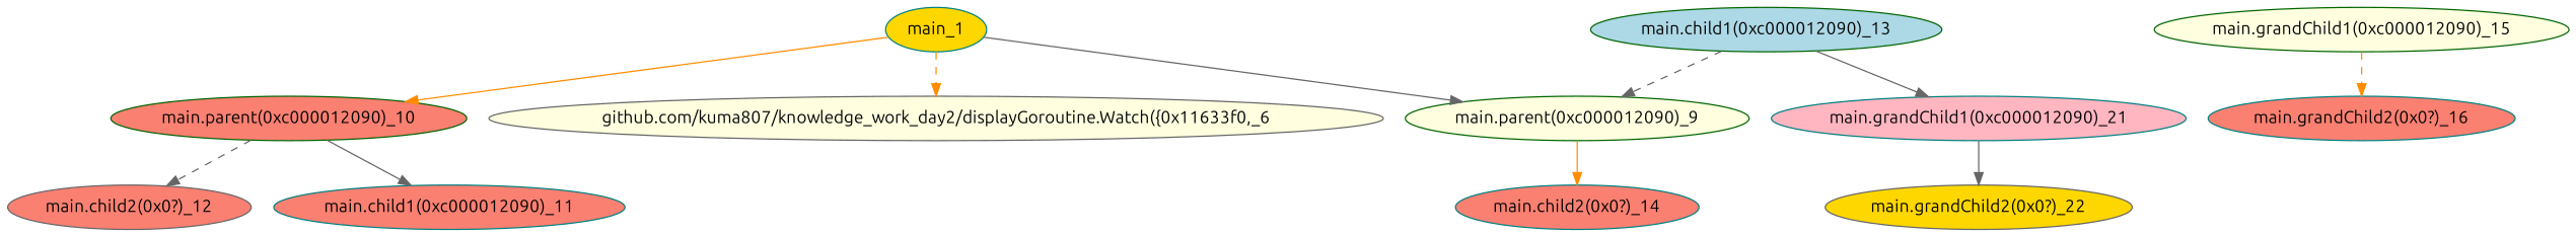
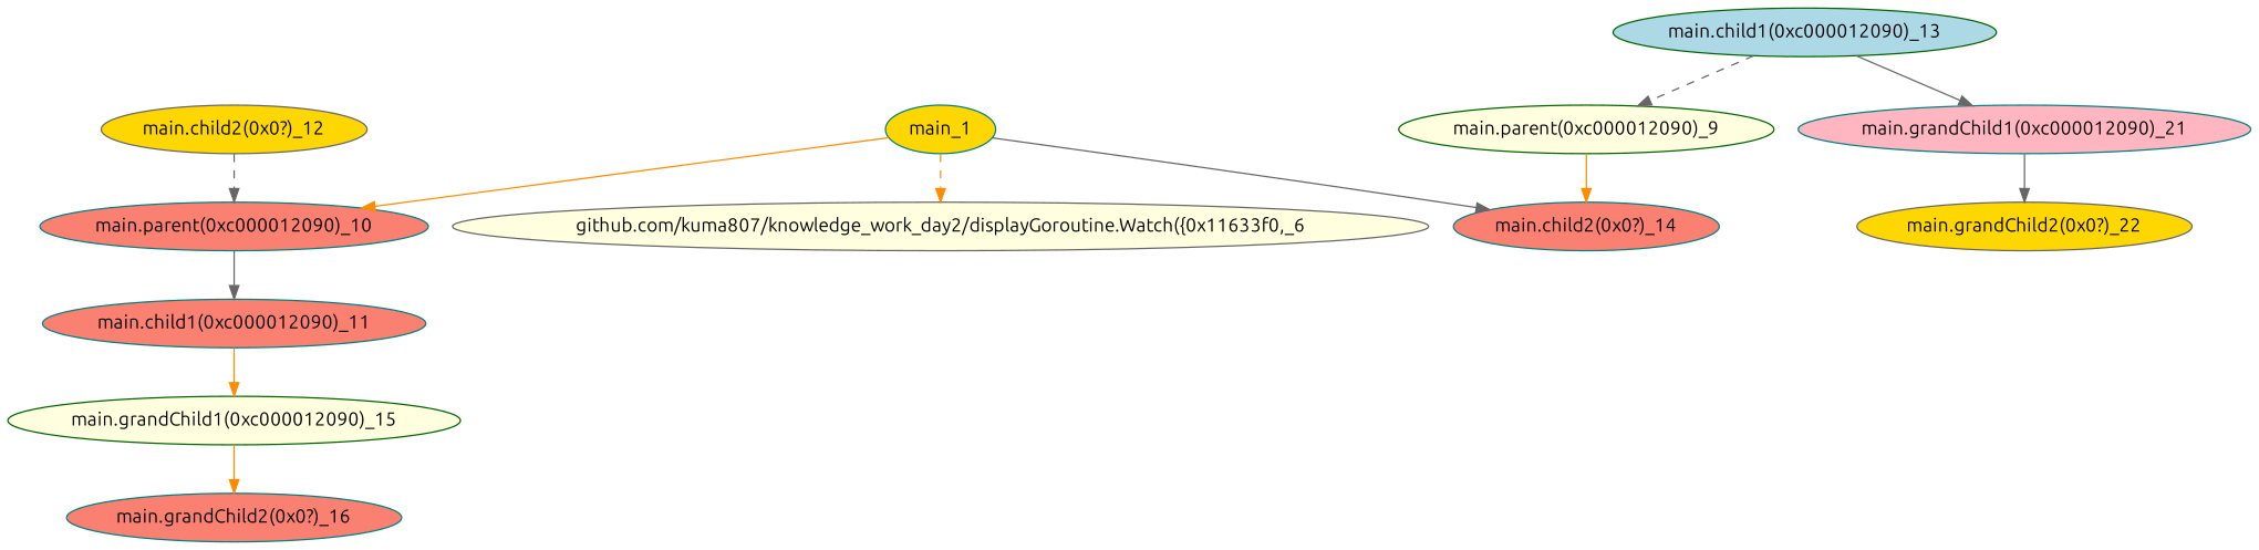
  digraph {
    fontname=Ubuntu
    node [color=teal fillcolor=salmon fontname=Ubuntu style="solid,filled"]
    edge [color=gray40 fontname=Ubuntu style=solid]
    main_1 [fillcolor=gold]
    "github.com/kuma807/knowledge_work_day2/displayGoroutine.Watch({0x11633f0,_6" [color=gray40 fillcolor=lightyellow]
    "main.parent(0xc000012090)_9" [color=darkgreen fillcolor=lightyellow]
-   "main.parent(0xc000012090)_10" [color=darkgreen]
+   "main.parent(0xc000012090)_10"
    "main.child2(0x0?)_14"
    "main.child1(0xc000012090)_11"
-   "main.child2(0x0?)_12" [color=gray40]
+   "main.child2(0x0?)_12" [color=gray40 fillcolor=gold]
    "main.child1(0xc000012090)_13" [color=darkgreen fillcolor=lightblue]
    "main.grandChild1(0xc000012090)_21" [fillcolor=lightpink]
    "main.grandChild1(0xc000012090)_15" [color=darkgreen fillcolor=lightyellow]
    "main.grandChild2(0x0?)_16"
    "main.grandChild2(0x0?)_22" [color=gray40 fillcolor=gold]
    main_1 -> "github.com/kuma807/knowledge_work_day2/displayGoroutine.Watch({0x11633f0,_6" [color=darkorange style=dashed]
-   main_1 -> "main.parent(0xc000012090)_9"
+   main_1 -> "main.child2(0x0?)_14"
    main_1 -> "main.parent(0xc000012090)_10" [color=darkorange]
    "main.parent(0xc000012090)_9" -> "main.child2(0x0?)_14" [color=darkorange]
    "main.parent(0xc000012090)_10" -> "main.child1(0xc000012090)_11"
-   "main.parent(0xc000012090)_10" -> "main.child2(0x0?)_12" [style=dashed]
+   "main.child2(0x0?)_12" -> "main.parent(0xc000012090)_10" [style=dashed]
+   "main.child1(0xc000012090)_11" -> "main.grandChild1(0xc000012090)_15" [color=darkorange]
    "main.child1(0xc000012090)_13" -> "main.parent(0xc000012090)_9" [style=dashed]
    "main.child1(0xc000012090)_13" -> "main.grandChild1(0xc000012090)_21"
    "main.grandChild1(0xc000012090)_21" -> "main.grandChild2(0x0?)_22"
-   "main.grandChild1(0xc000012090)_15" -> "main.grandChild2(0x0?)_16" [color=darkorange style=dashed]
+   "main.grandChild1(0xc000012090)_15" -> "main.grandChild2(0x0?)_16" [color=darkorange]
  }
